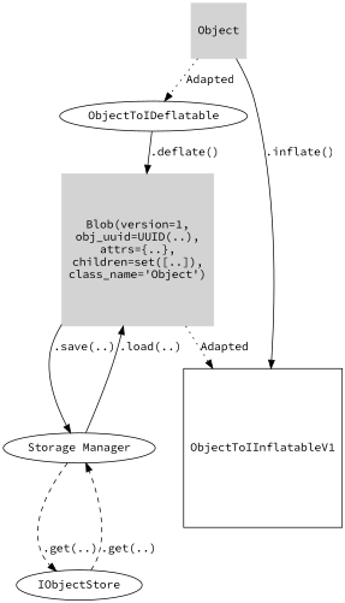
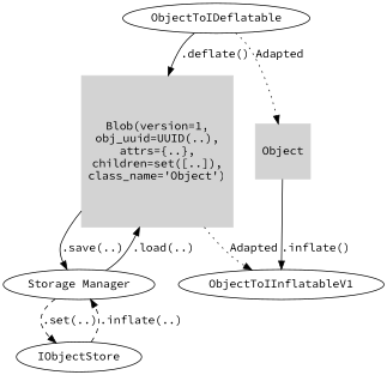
  digraph {
    fontname="Source Code Pro"
    rankdir=UD
    node [fontname="Source Code Pro"]
    edge [fontname="Source Code Pro"]
    n1 [color=lightgray label="Blob(version=1,\nobj_uuid=UUID(..),\nattrs={..},\nchildren=set([..]),\nclass_name='Object')" shape=square style=filled]
    ObjectToIDeflatable
    "Storage Manager"
    IObjectStore
-   ObjectToIInflatableV1 [shape=square]
+   ObjectToIInflatableV1
    Object [color=lightgray shape=square style=filled]
    subgraph sub_1 {
      label=Save
      n1
      ObjectToIDeflatable
      "Storage Manager"
      IObjectStore
    }
    subgraph sub_2 {
      label=Load
      n1
      "Storage Manager"
      IObjectStore
      ObjectToIInflatableV1
    }
    n1 -> "Storage Manager" [label=".save(..)"]
    n1 -> ObjectToIInflatableV1 [label=Adapted style=dotted]
    ObjectToIDeflatable -> n1 [label=".deflate()"]
    "Storage Manager" -> n1 [label=".load(..)"]
-   "Storage Manager" -> IObjectStore [label=".get(..)" style=dashed]
-   IObjectStore -> "Storage Manager" [label=".get(..)" style=dashed]
-   Object -> ObjectToIDeflatable [label=Adapted style=dotted]
+   "Storage Manager" -> IObjectStore [label=".set(..)" style=dashed]
+   IObjectStore -> "Storage Manager" [label=".inflate(..)" style=dashed]
+   ObjectToIDeflatable -> Object [label=Adapted style=dotted]
    Object -> ObjectToIInflatableV1 [label=".inflate()"]
  }
